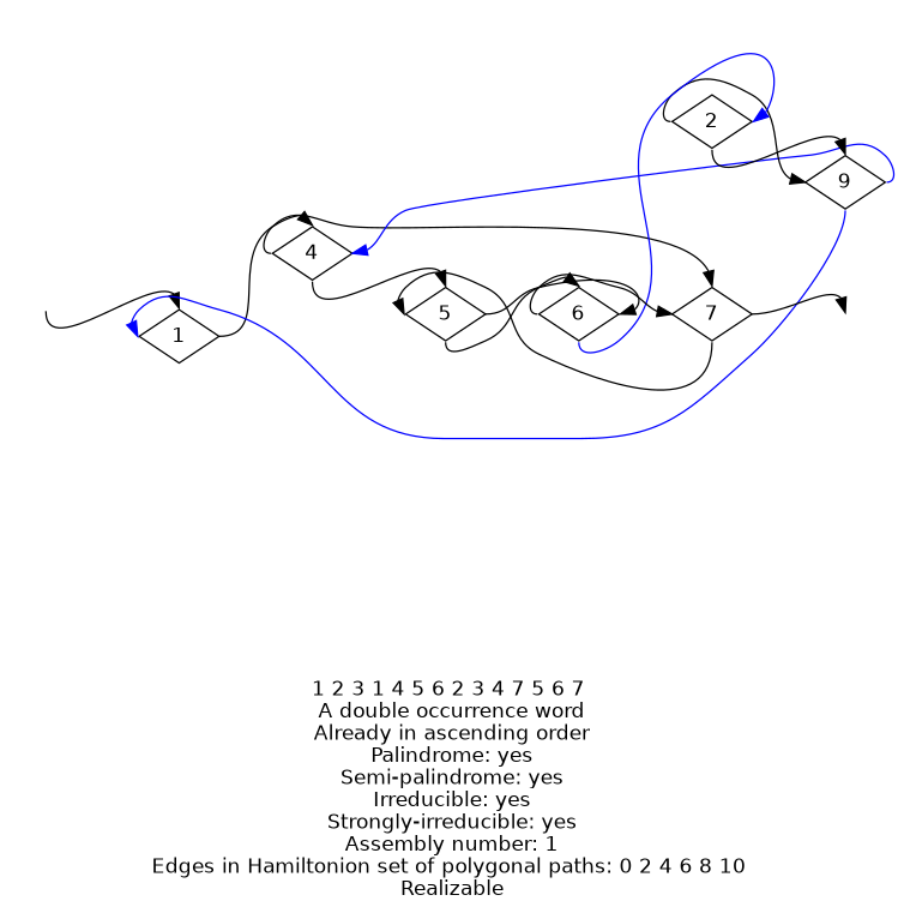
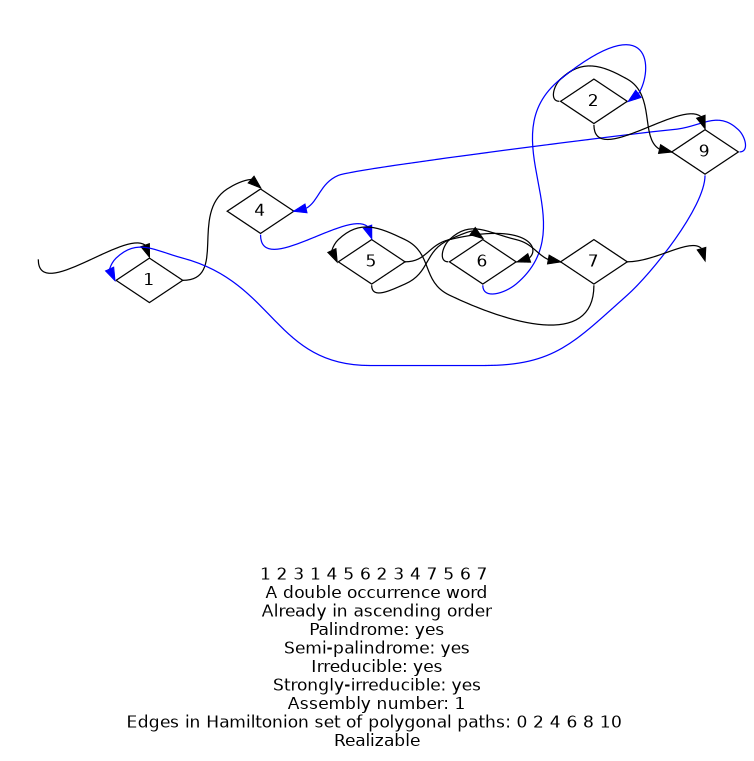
  digraph {
    fontname=Helvetica
    label="1 2 3 1 4 5 6 2 3 4 7 5 6 7 \nA double occurrence word\nAlready in ascending order\nPalindrome: yes\nSemi-palindrome: yes\nIrreducible: yes\nStrongly-irreducible: yes\nAssembly number: 1\nEdges in Hamiltonion set of polygonal paths: 0 2 4 6 8 10 \nRealizable\n"
    rankdir=LR
    node [fontname=Helvetica shape=diamond]
    edge [headport=n tailport=s]
    a [style=invis]
    1
    4
    b [style=invis]
    n5 [label=9]
    2
    5
    7
    6
    a -> 1
    1 -> 4 [tailport=e]
-   4 -> 5 [color=black]
-   4 -> 7 [tailport=w]
+   4 -> 5 [color=blue]
    n5 -> 1 [color=blue headport=w]
    n5 -> 4 [color=blue headport=e tailport=e]
    2 -> n5
    2 -> n5 [headport=w tailport=w]
    5 -> 6
    5 -> 6 [headport=e tailport=e]
    7 -> b [tailport=e]
    7 -> 5 [color=black headport=w]
    6 -> 2 [color=blue headport=e]
    6 -> 7 [headport=w tailport=w]
  }
